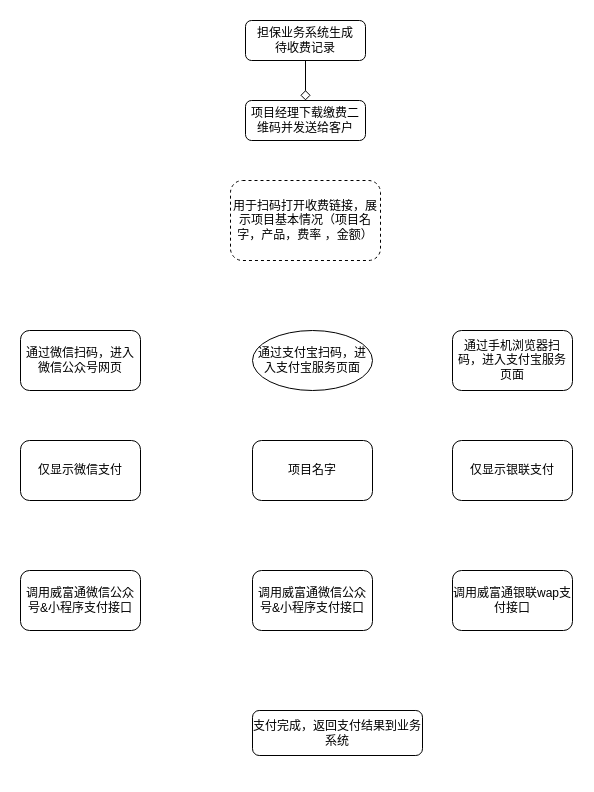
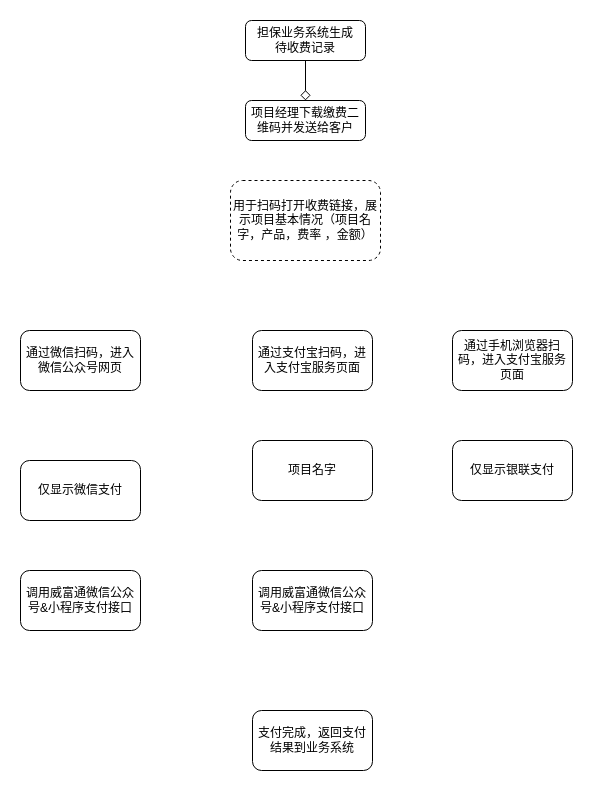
  <mxCell id="0" />
  <mxCell id="1" parent="0" />
  <mxCell id="2" value="" style="rounded=0;html=1;jettySize=auto;orthogonalLoop=1;fontSize=11;endArrow=diamond;endFill=0;endSize=8;strokeWidth=1;shadow=0;labelBackgroundColor=none;edgeStyle=orthogonalEdgeStyle;entryX=0.5;entryY=0;entryDx=0;entryDy=0;" parent="1" source="3" target="4" edge="1"><mxGeometry relative="1" as="geometry" /></mxCell>
  <mxCell id="3" value="担保业务系统生成&lt;br&gt;待收费记录" style="rounded=1;whiteSpace=wrap;html=1;fontSize=12;glass=0;strokeWidth=1;shadow=0;" parent="1" vertex="1"><mxGeometry x="245" y="20" width="120" height="40" as="geometry" /></mxCell>
  <mxCell id="4" value="项目经理下载缴费二维码并发送给客户" style="rounded=1;whiteSpace=wrap;html=1;fontSize=12;glass=0;strokeWidth=1;shadow=0;" vertex="1" parent="1"><mxGeometry x="245" y="100" width="120" height="40" as="geometry" /></mxCell>
  <mxCell id="5" value="用于扫码打开收费链接，展示项目基本情况（项目名字，产品，费率 ，金额）" style="rounded=1;whiteSpace=wrap;html=1;fontSize=12;glass=0;strokeWidth=1;shadow=0;dashed=1;" vertex="1" parent="1"><mxGeometry x="230" y="180" width="150" height="80" as="geometry" /></mxCell>
  <mxCell id="6" value="通过微信扫码，进入微信公众号网页" style="rounded=1;whiteSpace=wrap;html=1;" vertex="1" parent="1"><mxGeometry x="20" y="330" width="120" height="60" as="geometry" /></mxCell>
- <mxCell id="7" value="仅显示微信支付" style="rounded=1;whiteSpace=wrap;html=1;" vertex="1" parent="1"><mxGeometry x="20" y="440" width="120" height="60" as="geometry" /></mxCell>
- <mxCell id="8" value="通过支付宝扫码，进入支付宝服务页面" style="ellipse;whiteSpace=wrap;html=1;" vertex="1" parent="1"><mxGeometry x="252" y="330" width="120" height="60" as="geometry" /></mxCell>
+ <mxCell id="7" value="仅显示微信支付" style="rounded=1;whiteSpace=wrap;html=1;" vertex="1" parent="1"><mxGeometry x="20" y="460" width="120" height="60" as="geometry" /></mxCell>
+ <mxCell id="8" value="通过支付宝扫码，进入支付宝服务页面" style="rounded=1;whiteSpace=wrap;html=1;" vertex="1" parent="1"><mxGeometry x="252" y="330" width="120" height="60" as="geometry" /></mxCell>
  <mxCell id="9" value="项目名字" style="rounded=1;whiteSpace=wrap;html=1;" vertex="1" parent="1"><mxGeometry x="252" y="440" width="120" height="60" as="geometry" /></mxCell>
  <mxCell id="10" value="调用威富通微信公众号&amp;amp;小程序支付接口" style="rounded=1;whiteSpace=wrap;html=1;" vertex="1" parent="1"><mxGeometry x="20" y="570" width="120" height="60" as="geometry" /></mxCell>
  <mxCell id="11" value="调用威富通微信公众号&amp;amp;小程序支付接口" style="rounded=1;whiteSpace=wrap;html=1;" vertex="1" parent="1"><mxGeometry x="252" y="570" width="120" height="60" as="geometry" /></mxCell>
  <mxCell id="12" value="通过手机浏览器扫码，进入支付宝服务页面" style="rounded=1;whiteSpace=wrap;html=1;" vertex="1" parent="1"><mxGeometry x="452" y="330" width="120" height="60" as="geometry" /></mxCell>
  <mxCell id="13" value="仅显示银联支付" style="rounded=1;whiteSpace=wrap;html=1;" vertex="1" parent="1"><mxGeometry x="452" y="440" width="120" height="60" as="geometry" /></mxCell>
- <mxCell id="14" value="调用威富通银联wap支付接口" style="rounded=1;whiteSpace=wrap;html=1;" vertex="1" parent="1"><mxGeometry x="452" y="570" width="120" height="60" as="geometry" /></mxCell>
- <mxCell id="15" value="支付完成，返回支付结果到业务系统" style="rounded=1;whiteSpace=wrap;html=1;" vertex="1" parent="1"><mxGeometry x="252" y="710" width="170" height="45" as="geometry" /></mxCell>
+ <mxCell id="15" value="支付完成，返回支付结果到业务系统" style="rounded=1;whiteSpace=wrap;html=1;" vertex="1" parent="1"><mxGeometry x="252" y="710" width="120" height="60" as="geometry" /></mxCell>
